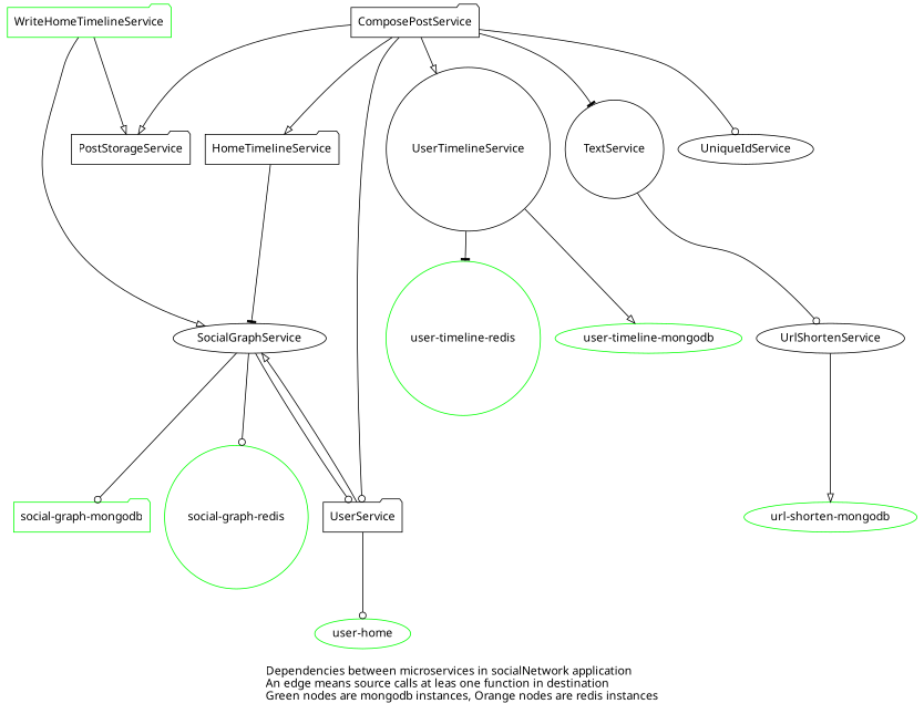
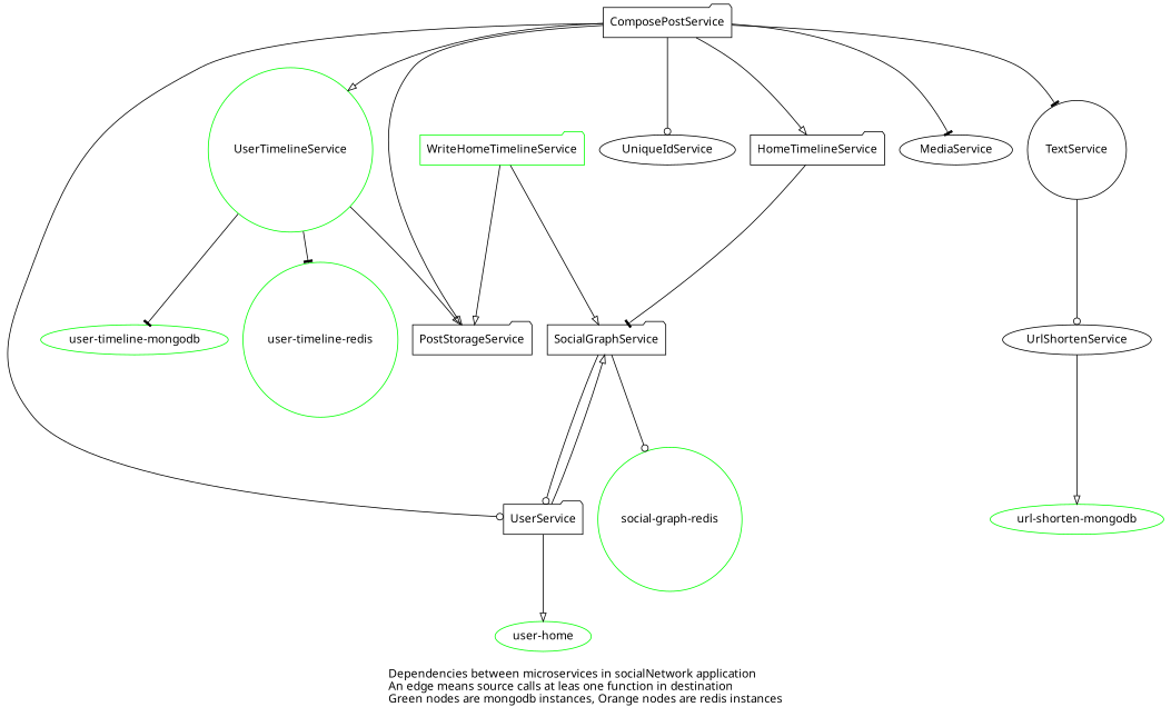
  digraph {
    fontname="Noto Sans"
    label="\lDependencies between microservices in socialNetwork application\lAn edge means source calls at leas one function in destination\lGreen nodes are mongodb instances, Orange nodes are redis instances"
    node [fontname="Noto Sans" shape=folder]
    edge [arrowhead=onormal fontname="Noto Sans"]
    n1 [color=green label=WriteHomeTimelineService]
-   n2 [label=SocialGraphService shape=ellipse]
+   n2 [label=SocialGraphService]
    n3 [label=PostStorageService]
    n4 [label=UserService]
    n5 [color=green label="social-graph-redis" shape=circle]
-   n6 [color=green label="social-graph-mongodb"]
    n7 [color=green label="user-home" shape=ellipse]
    n8 [label=ComposePostService]
    n9 [label=UniqueIdService shape=ellipse]
    n10 [label=TextService shape=circle]
    n11 [label=HomeTimelineService]
-   n12 [label=UserTimelineService shape=circle]
+   n12 [label=UserTimelineService shape=circle color=green]
+   n13 [label=MediaService shape=ellipse]
    n14 [label=UrlShortenService shape=ellipse]
    n15 [color=green label="user-timeline-redis" shape=circle]
    n16 [color=green label="user-timeline-mongodb" shape=ellipse]
    n17 [color=green label="url-shorten-mongodb" shape=ellipse]
    n1 -> n2
    n1 -> n3
    n2 -> n4 [arrowhead=odot]
    n2 -> n5 [arrowhead=odot]
-   n2 -> n6 [arrowhead=odot]
    n4 -> n2
-   n4 -> n7 [arrowhead=odot]
+   n4 -> n7
    n8 -> n3
    n8 -> n4 [arrowhead=odot]
    n8 -> n9 [arrowhead=odot]
    n8 -> n10 [arrowhead=tee]
    n8 -> n11
    n8 -> n12
+   n8 -> n13 [arrowhead=tee]
    n10 -> n14 [arrowhead=odot]
    n11 -> n2 [arrowhead=tee]
+   n12 -> n3
    n12 -> n15 [arrowhead=tee]
-   n12 -> n16
+   n12 -> n16 [arrowhead=tee]
    n14 -> n17
  }
